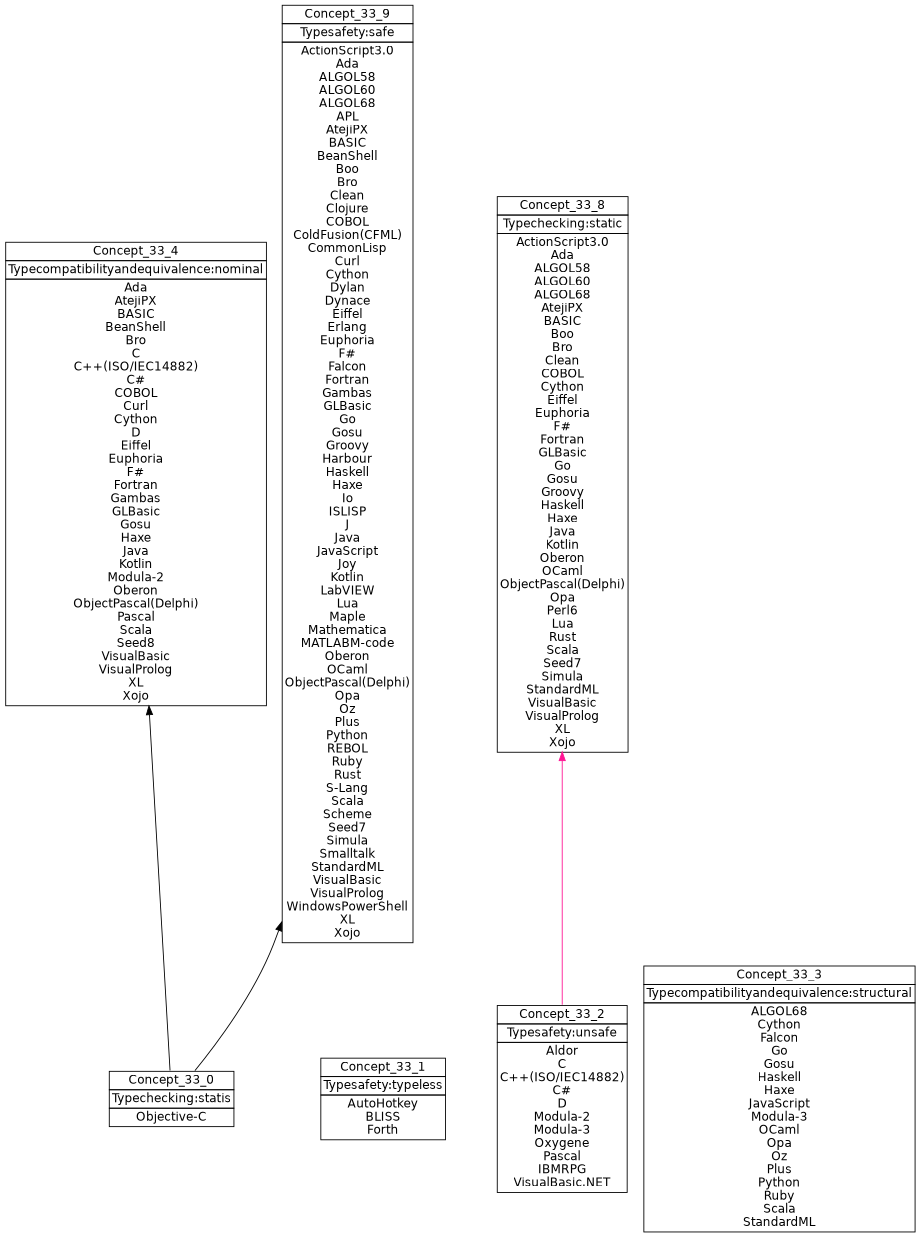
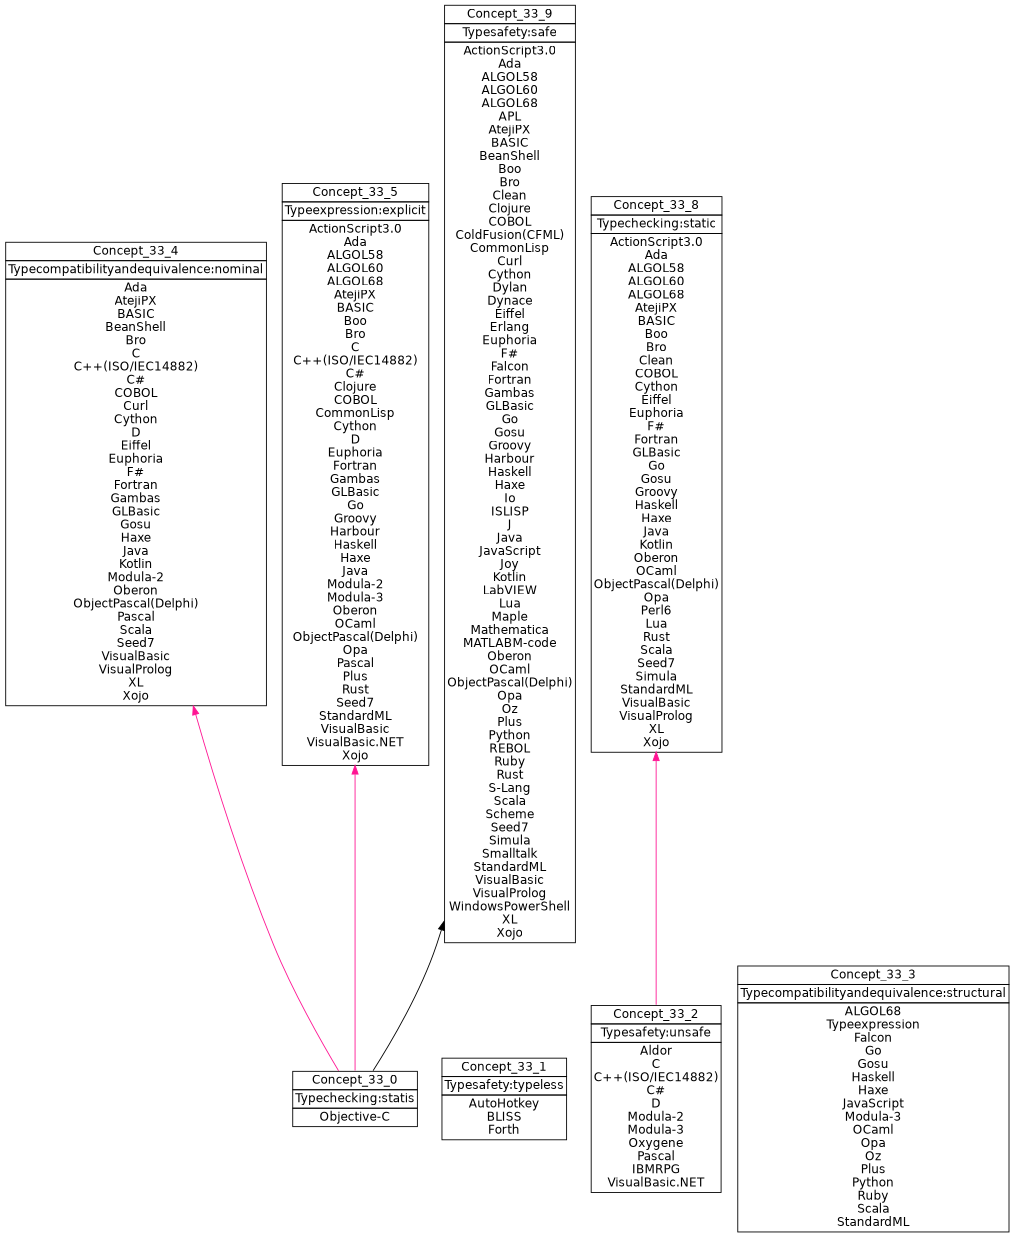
  digraph {
    nodesep=0.2
    rankdir=BT
    ranksep=0.3
    node [fontname="DejaVu Sans" margin="0.03,0.03" shape=none]
    edge [color=black headport=p tailport=p]
    n1 [label=<<table border="0" cellborder="1" cellspacing="0" port="p"><tr><td>Concept_33_0</td></tr><tr><td>Typechecking:statis<br/></td></tr><tr><td>Objective-C<br/></td></tr></table>>]
-   n2 [label=<<table border="0" cellborder="1" cellspacing="0" port="p"><tr><td>Concept_33_4</td></tr><tr><td>Typecompatibilityandequivalence:nominal<br/></td></tr><tr><td>Ada<br/>AtejiPX<br/>BASIC<br/>BeanShell<br/>Bro<br/>C<br/>C++(ISO/IEC14882)<br/>C#<br/>COBOL<br/>Curl<br/>Cython<br/>D<br/>Eiffel<br/>Euphoria<br/>F#<br/>Fortran<br/>Gambas<br/>GLBasic<br/>Gosu<br/>Haxe<br/>Java<br/>Kotlin<br/>Modula-2<br/>Oberon<br/>ObjectPascal(Delphi)<br/>Pascal<br/>Scala<br/>Seed8<br/>VisualBasic<br/>VisualProlog<br/>XL<br/>Xojo<br/></td></tr></table>>]
+   n2 [label=<<table border="0" cellborder="1" cellspacing="0" port="p"><tr><td>Concept_33_4</td></tr><tr><td>Typecompatibilityandequivalence:nominal<br/></td></tr><tr><td>Ada<br/>AtejiPX<br/>BASIC<br/>BeanShell<br/>Bro<br/>C<br/>C++(ISO/IEC14882)<br/>C#<br/>COBOL<br/>Curl<br/>Cython<br/>D<br/>Eiffel<br/>Euphoria<br/>F#<br/>Fortran<br/>Gambas<br/>GLBasic<br/>Gosu<br/>Haxe<br/>Java<br/>Kotlin<br/>Modula-2<br/>Oberon<br/>ObjectPascal(Delphi)<br/>Pascal<br/>Scala<br/>Seed7<br/>VisualBasic<br/>VisualProlog<br/>XL<br/>Xojo<br/></td></tr></table>>]
+   n3 [label=<<table border="0" cellborder="1" cellspacing="0" port="p"><tr><td>Concept_33_5</td></tr><tr><td>Typeexpression:explicit<br/></td></tr><tr><td>ActionScript3.0<br/>Ada<br/>ALGOL58<br/>ALGOL60<br/>ALGOL68<br/>AtejiPX<br/>BASIC<br/>Boo<br/>Bro<br/>C<br/>C++(ISO/IEC14882)<br/>C#<br/>Clojure<br/>COBOL<br/>CommonLisp<br/>Cython<br/>D<br/>Euphoria<br/>Fortran<br/>Gambas<br/>GLBasic<br/>Go<br/>Groovy<br/>Harbour<br/>Haskell<br/>Haxe<br/>Java<br/>Modula-2<br/>Modula-3<br/>Oberon<br/>OCaml<br/>ObjectPascal(Delphi)<br/>Opa<br/>Pascal<br/>Plus<br/>Rust<br/>Seed7<br/>StandardML<br/>VisualBasic<br/>VisualBasic.NET<br/>Xojo<br/></td></tr></table>>]
    n4 [label=<<table border="0" cellborder="1" cellspacing="0" port="p"><tr><td>Concept_33_9</td></tr><tr><td>Typesafety:safe<br/></td></tr><tr><td>ActionScript3.0<br/>Ada<br/>ALGOL58<br/>ALGOL60<br/>ALGOL68<br/>APL<br/>AtejiPX<br/>BASIC<br/>BeanShell<br/>Boo<br/>Bro<br/>Clean<br/>Clojure<br/>COBOL<br/>ColdFusion(CFML)<br/>CommonLisp<br/>Curl<br/>Cython<br/>Dylan<br/>Dynace<br/>Eiffel<br/>Erlang<br/>Euphoria<br/>F#<br/>Falcon<br/>Fortran<br/>Gambas<br/>GLBasic<br/>Go<br/>Gosu<br/>Groovy<br/>Harbour<br/>Haskell<br/>Haxe<br/>Io<br/>ISLISP<br/>J<br/>Java<br/>JavaScript<br/>Joy<br/>Kotlin<br/>LabVIEW<br/>Lua<br/>Maple<br/>Mathematica<br/>MATLABM-code<br/>Oberon<br/>OCaml<br/>ObjectPascal(Delphi)<br/>Opa<br/>Oz<br/>Plus<br/>Python<br/>REBOL<br/>Ruby<br/>Rust<br/>S-Lang<br/>Scala<br/>Scheme<br/>Seed7<br/>Simula<br/>Smalltalk<br/>StandardML<br/>VisualBasic<br/>VisualProlog<br/>WindowsPowerShell<br/>XL<br/>Xojo<br/></td></tr></table>>]
    n5 [label=<<table border="0" cellborder="1" cellspacing="0" port="p"><tr><td>Concept_33_1</td></tr><tr><td>Typesafety:typeless<br/></td></tr><tr><td>AutoHotkey<br/>BLISS<br/>Forth<br/></td></tr></table>>]
    n6 [label=<<table border="0" cellborder="1" cellspacing="0" port="p"><tr><td>Concept_33_2</td></tr><tr><td>Typesafety:unsafe<br/></td></tr><tr><td>Aldor<br/>C<br/>C++(ISO/IEC14882)<br/>C#<br/>D<br/>Modula-2<br/>Modula-3<br/>Oxygene<br/>Pascal<br/>IBMRPG<br/>VisualBasic.NET<br/></td></tr></table>>]
    n7 [label=<<table border="0" cellborder="1" cellspacing="0" port="p"><tr><td>Concept_33_8</td></tr><tr><td>Typechecking:static<br/></td></tr><tr><td>ActionScript3.0<br/>Ada<br/>ALGOL58<br/>ALGOL60<br/>ALGOL68<br/>AtejiPX<br/>BASIC<br/>Boo<br/>Bro<br/>Clean<br/>COBOL<br/>Cython<br/>Eiffel<br/>Euphoria<br/>F#<br/>Fortran<br/>GLBasic<br/>Go<br/>Gosu<br/>Groovy<br/>Haskell<br/>Haxe<br/>Java<br/>Kotlin<br/>Oberon<br/>OCaml<br/>ObjectPascal(Delphi)<br/>Opa<br/>Perl6<br/>Lua<br/>Rust<br/>Scala<br/>Seed7<br/>Simula<br/>StandardML<br/>VisualBasic<br/>VisualProlog<br/>XL<br/>Xojo<br/></td></tr></table>>]
-   n8 [label=<<table border="0" cellborder="1" cellspacing="0" port="p"><tr><td>Concept_33_3</td></tr><tr><td>Typecompatibilityandequivalence:structural<br/></td></tr><tr><td>ALGOL68<br/>Cython<br/>Falcon<br/>Go<br/>Gosu<br/>Haskell<br/>Haxe<br/>JavaScript<br/>Modula-3<br/>OCaml<br/>Opa<br/>Oz<br/>Plus<br/>Python<br/>Ruby<br/>Scala<br/>StandardML<br/></td></tr></table>>]
-   n1 -> n2
+   n8 [label=<<table border="0" cellborder="1" cellspacing="0" port="p"><tr><td>Concept_33_3</td></tr><tr><td>Typecompatibilityandequivalence:structural<br/></td></tr><tr><td>ALGOL68<br/>Typeexpression<br/>Falcon<br/>Go<br/>Gosu<br/>Haskell<br/>Haxe<br/>JavaScript<br/>Modula-3<br/>OCaml<br/>Opa<br/>Oz<br/>Plus<br/>Python<br/>Ruby<br/>Scala<br/>StandardML<br/></td></tr></table>>]
+   n1 -> n2 [color=deeppink]
+   n1 -> n3 [color=deeppink]
    n1 -> n4
    n6 -> n7 [color=deeppink]
  }
